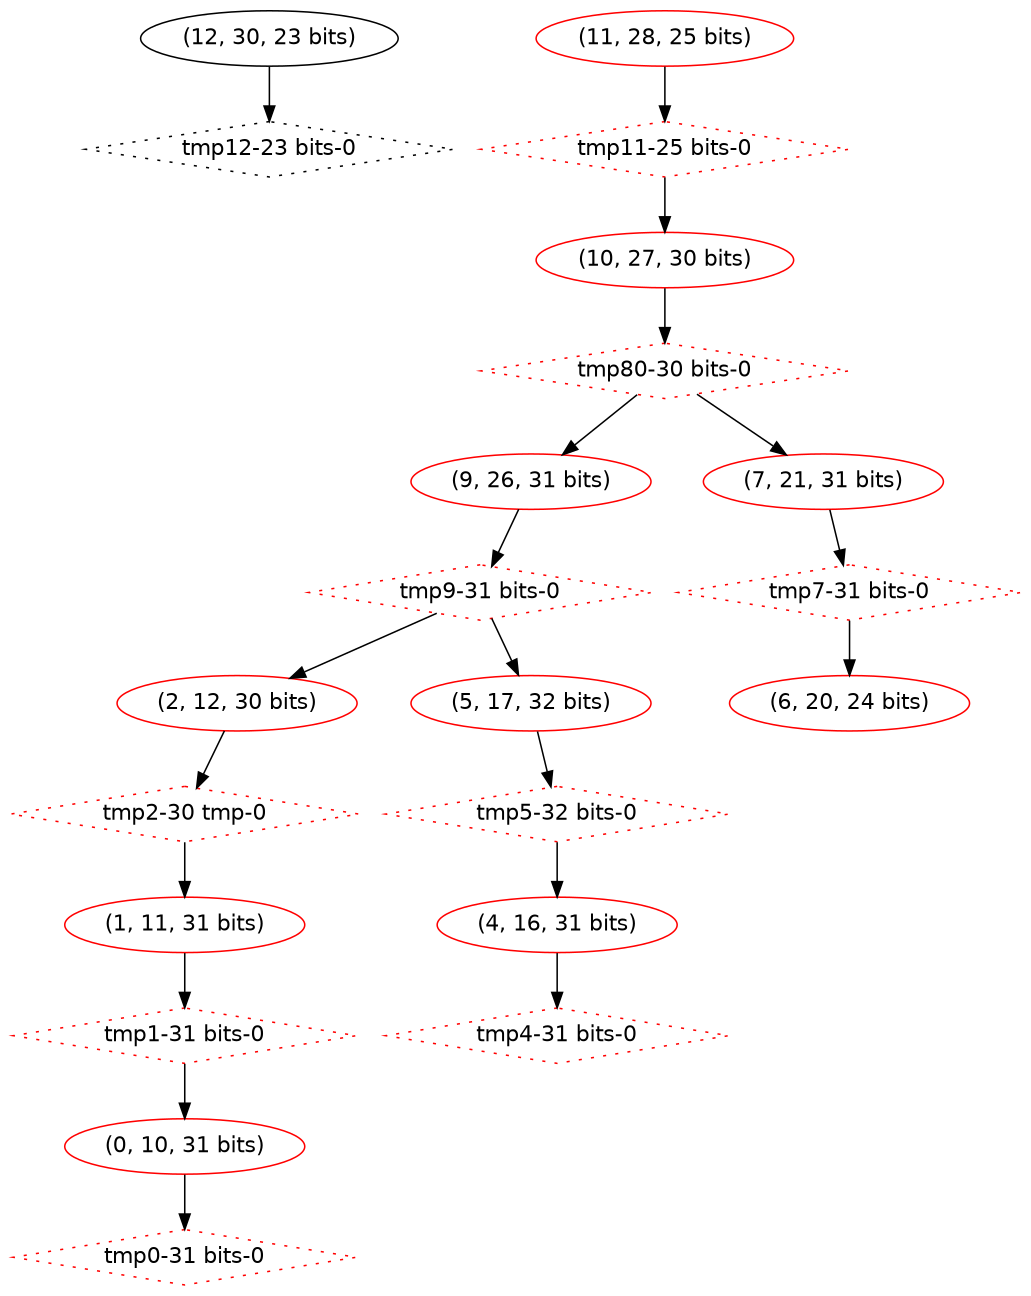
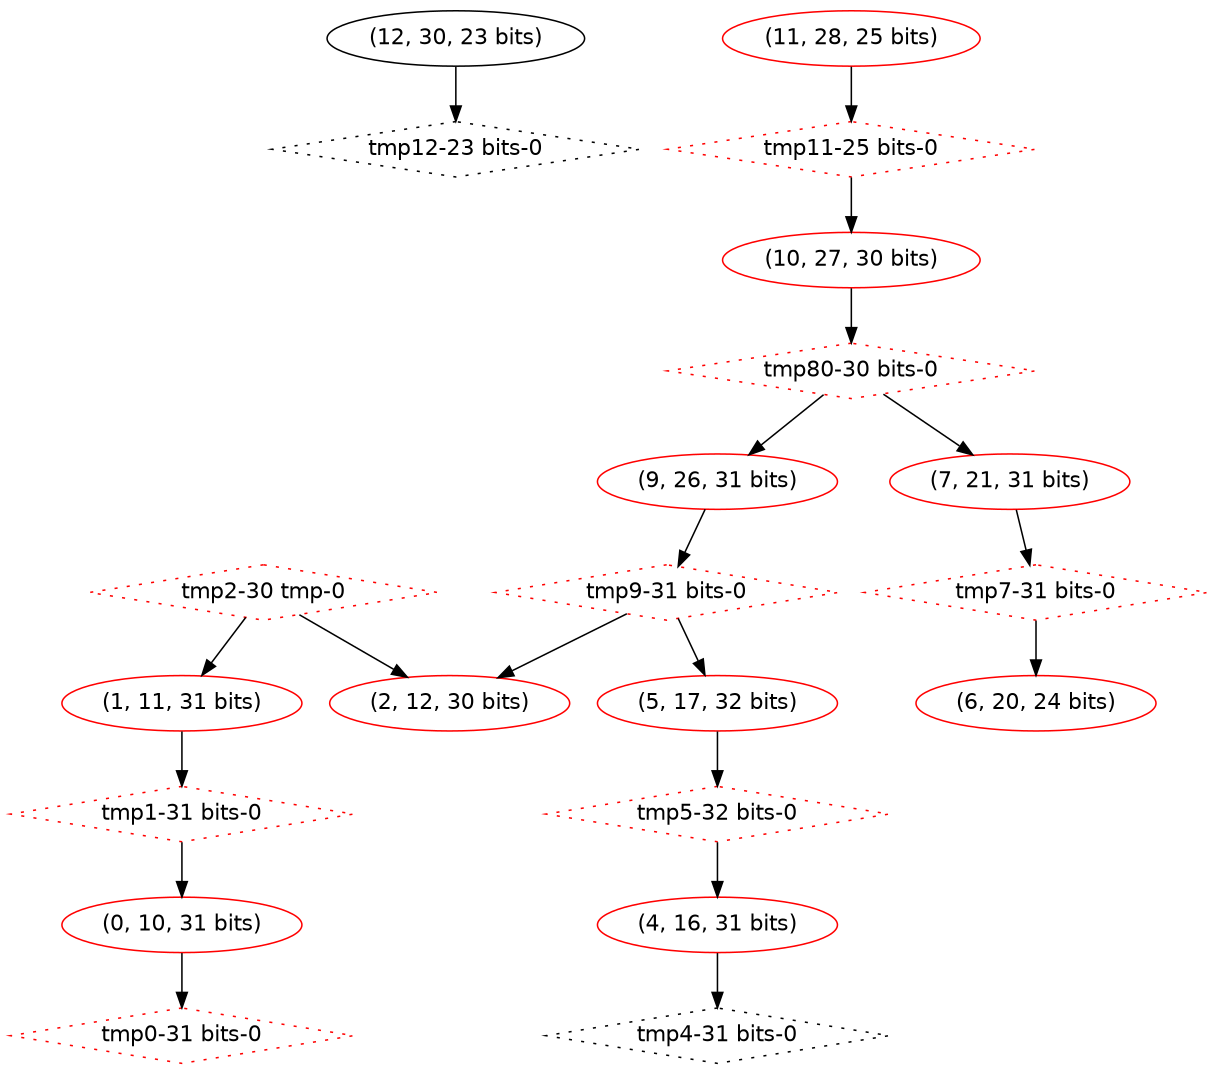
  digraph {
    fontname="DejaVu Sans"
    node [fontname="DejaVu Sans" color=red]
    edge [fontname="DejaVu Sans"]
    "tmp12-23 bits-0" [shape=diamond style=dotted color=""]
    "tmp11-25 bits-0" [shape=diamond style=dotted]
    "(11, 28, 25 bits)"
    "(12, 30, 23 bits)" [color=""]
    "(10, 27, 30 bits)"
    n6 [label="tmp80-30 bits-0" shape=diamond style=dotted]
    "(9, 26, 31 bits)"
    "(7, 21, 31 bits)"
    "tmp9-31 bits-0" [shape=diamond style=dotted]
    "tmp7-31 bits-0" [shape=diamond style=dotted]
    "(2, 12, 30 bits)"
    "(5, 17, 32 bits)"
    "(6, 20, 24 bits)"
    n14 [label="tmp2-30 tmp-0" shape=diamond style=dotted]
    "tmp5-32 bits-0" [shape=diamond style=dotted]
    "(1, 11, 31 bits)"
    "(4, 16, 31 bits)"
-   "tmp4-31 bits-0" [shape=diamond style=dotted]
+   "tmp4-31 bits-0" [color=black shape=diamond style=dotted]
    "tmp1-31 bits-0" [shape=diamond style=dotted]
    "(0, 10, 31 bits)"
    "tmp0-31 bits-0" [shape=diamond style=dotted]
    "tmp11-25 bits-0" -> "(10, 27, 30 bits)"
    "(11, 28, 25 bits)" -> "tmp11-25 bits-0"
    "(12, 30, 23 bits)" -> "tmp12-23 bits-0"
    "(10, 27, 30 bits)" -> n6
    n6 -> "(9, 26, 31 bits)"
    n6 -> "(7, 21, 31 bits)"
    "(9, 26, 31 bits)" -> "tmp9-31 bits-0"
    "(7, 21, 31 bits)" -> "tmp7-31 bits-0"
    "tmp9-31 bits-0" -> "(2, 12, 30 bits)"
    "tmp9-31 bits-0" -> "(5, 17, 32 bits)"
    "tmp7-31 bits-0" -> "(6, 20, 24 bits)"
-   "(2, 12, 30 bits)" -> n14
+   n14 -> "(2, 12, 30 bits)"
    "(5, 17, 32 bits)" -> "tmp5-32 bits-0"
    n14 -> "(1, 11, 31 bits)"
    "tmp5-32 bits-0" -> "(4, 16, 31 bits)"
    "(1, 11, 31 bits)" -> "tmp1-31 bits-0"
    "(4, 16, 31 bits)" -> "tmp4-31 bits-0"
    "tmp1-31 bits-0" -> "(0, 10, 31 bits)"
    "(0, 10, 31 bits)" -> "tmp0-31 bits-0"
  }
